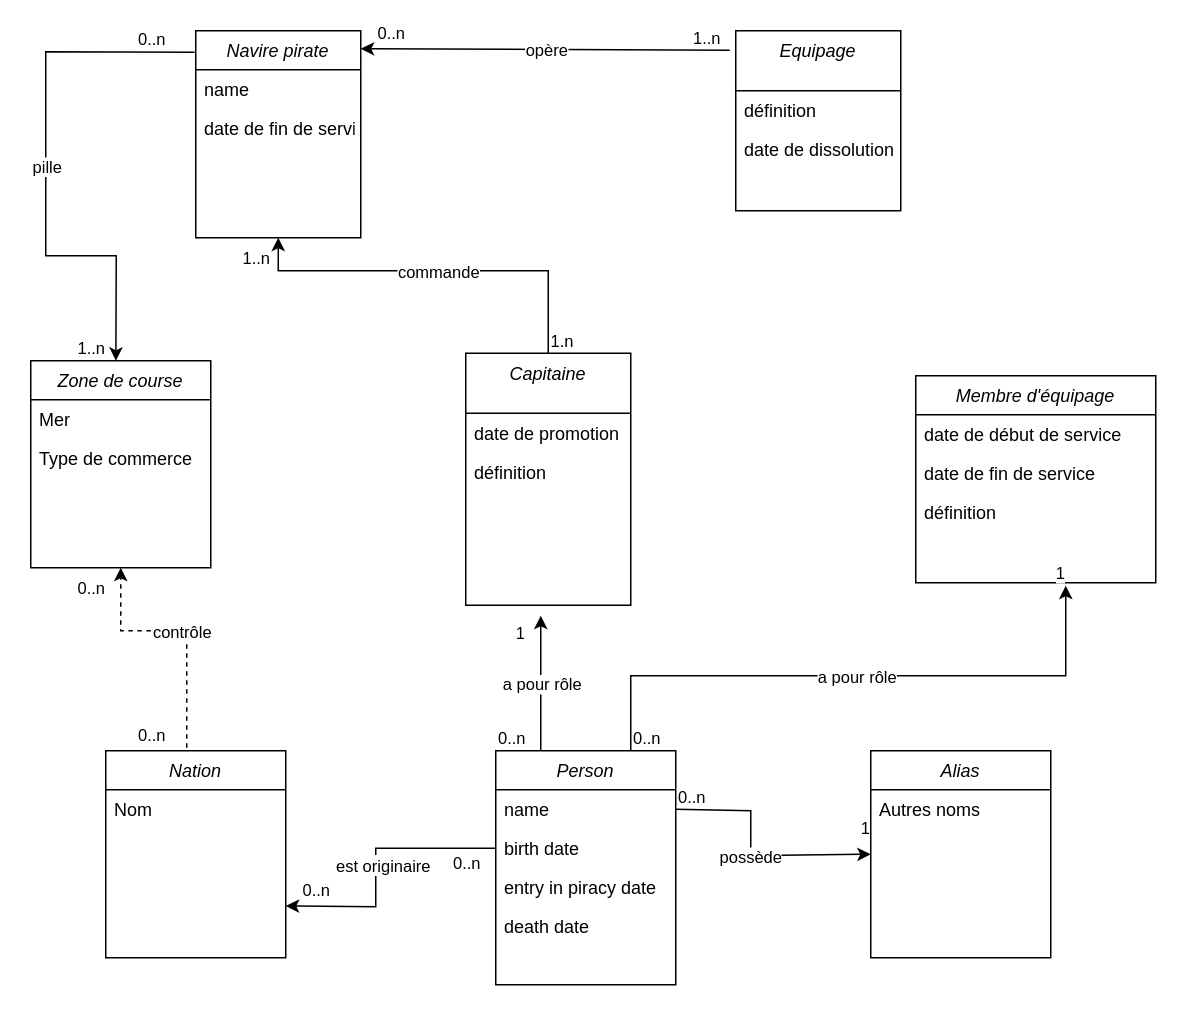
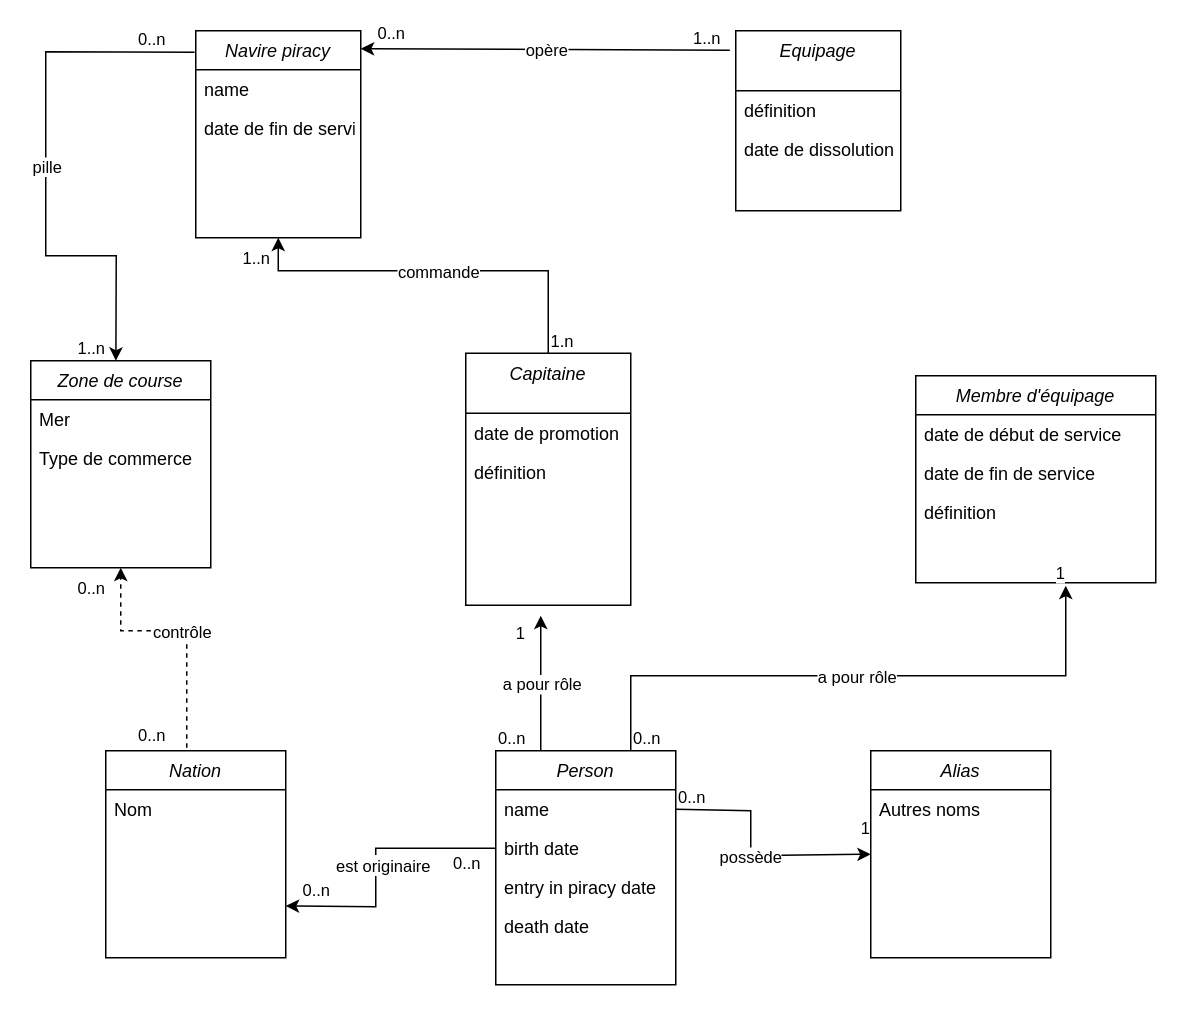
  <mxCell id="0" />
  <mxCell id="1" parent="0" />
  <mxCell id="2" value="Person" style="swimlane;fontStyle=2;align=center;verticalAlign=top;childLayout=stackLayout;horizontal=1;startSize=26;horizontalStack=0;resizeParent=1;resizeLast=0;collapsible=1;marginBottom=0;rounded=0;shadow=0;strokeWidth=1;" parent="1" vertex="1"><mxGeometry x="330" y="500" width="120" height="156" as="geometry"><mxRectangle x="230" y="140" width="160" height="26" as="alternateBounds" /></mxGeometry></mxCell>
  <mxCell id="3" value="name" style="text;align=left;verticalAlign=top;spacingLeft=4;spacingRight=4;overflow=hidden;rotatable=0;points=[[0,0.5],[1,0.5]];portConstraint=eastwest;" parent="2" vertex="1"><mxGeometry y="26" width="120" height="26" as="geometry" /></mxCell>
  <mxCell id="4" value="birth date" style="text;align=left;verticalAlign=top;spacingLeft=4;spacingRight=4;overflow=hidden;rotatable=0;points=[[0,0.5],[1,0.5]];portConstraint=eastwest;rounded=0;shadow=0;html=0;" parent="2" vertex="1"><mxGeometry y="52" width="120" height="26" as="geometry" /></mxCell>
  <mxCell id="5" value="entry in piracy date" style="text;align=left;verticalAlign=top;spacingLeft=4;spacingRight=4;overflow=hidden;rotatable=0;points=[[0,0.5],[1,0.5]];portConstraint=eastwest;rounded=0;shadow=0;html=0;" parent="2" vertex="1"><mxGeometry y="78" width="120" height="26" as="geometry" /></mxCell>
  <mxCell id="6" value="death date" style="text;align=left;verticalAlign=top;spacingLeft=4;spacingRight=4;overflow=hidden;rotatable=0;points=[[0,0.5],[1,0.5]];portConstraint=eastwest;rounded=0;shadow=0;html=0;" parent="2" vertex="1"><mxGeometry y="104" width="120" height="26" as="geometry" /></mxCell>
  <mxCell id="7" value="Membre d'équipage" style="swimlane;fontStyle=2;align=center;verticalAlign=top;childLayout=stackLayout;horizontal=1;startSize=26;horizontalStack=0;resizeParent=1;resizeLast=0;collapsible=1;marginBottom=0;rounded=0;shadow=0;strokeWidth=1;" parent="1" vertex="1"><mxGeometry x="610" y="250" width="160" height="138" as="geometry"><mxRectangle x="230" y="140" width="160" height="26" as="alternateBounds" /></mxGeometry></mxCell>
  <mxCell id="8" value="date de début de service" style="text;align=left;verticalAlign=top;spacingLeft=4;spacingRight=4;overflow=hidden;rotatable=0;points=[[0,0.5],[1,0.5]];portConstraint=eastwest;" parent="7" vertex="1"><mxGeometry y="26" width="160" height="26" as="geometry" /></mxCell>
  <mxCell id="9" value="date de fin de service" style="text;align=left;verticalAlign=top;spacingLeft=4;spacingRight=4;overflow=hidden;rotatable=0;points=[[0,0.5],[1,0.5]];portConstraint=eastwest;rounded=0;shadow=0;html=0;" parent="7" vertex="1"><mxGeometry y="52" width="160" height="26" as="geometry" /></mxCell>
  <mxCell id="10" value="définition" style="text;align=left;verticalAlign=top;spacingLeft=4;spacingRight=4;overflow=hidden;rotatable=0;points=[[0,0.5],[1,0.5]];portConstraint=eastwest;rounded=0;shadow=0;html=0;" parent="7" vertex="1"><mxGeometry y="78" width="160" height="26" as="geometry" /></mxCell>
  <mxCell id="11" value="Zone de course" style="swimlane;fontStyle=2;align=center;verticalAlign=top;childLayout=stackLayout;horizontal=1;startSize=26;horizontalStack=0;resizeParent=1;resizeLast=0;collapsible=1;marginBottom=0;rounded=0;shadow=0;strokeWidth=1;" parent="1" vertex="1"><mxGeometry x="20" y="240" width="120" height="138" as="geometry"><mxRectangle x="230" y="140" width="160" height="26" as="alternateBounds" /></mxGeometry></mxCell>
  <mxCell id="12" value="Mer" style="text;align=left;verticalAlign=top;spacingLeft=4;spacingRight=4;overflow=hidden;rotatable=0;points=[[0,0.5],[1,0.5]];portConstraint=eastwest;" parent="11" vertex="1"><mxGeometry y="26" width="120" height="26" as="geometry" /></mxCell>
  <mxCell id="13" value="Type de commerce" style="text;align=left;verticalAlign=top;spacingLeft=4;spacingRight=4;overflow=hidden;rotatable=0;points=[[0,0.5],[1,0.5]];portConstraint=eastwest;rounded=0;shadow=0;html=0;" parent="11" vertex="1"><mxGeometry y="52" width="120" height="26" as="geometry" /></mxCell>
  <mxCell id="14" value="Capitaine" style="swimlane;fontStyle=2;align=center;verticalAlign=top;childLayout=stackLayout;horizontal=1;startSize=40;horizontalStack=0;resizeParent=1;resizeLast=0;collapsible=1;marginBottom=0;rounded=0;shadow=0;strokeWidth=1;" parent="1" vertex="1"><mxGeometry x="310" y="235" width="110" height="168" as="geometry"><mxRectangle x="230" y="140" width="160" height="26" as="alternateBounds" /></mxGeometry></mxCell>
  <mxCell id="15" value="date de promotion" style="text;align=left;verticalAlign=top;spacingLeft=4;spacingRight=4;overflow=hidden;rotatable=0;points=[[0,0.5],[1,0.5]];portConstraint=eastwest;" parent="14" vertex="1"><mxGeometry y="40" width="110" height="26" as="geometry" /></mxCell>
  <mxCell id="16" value="" style="endArrow=classic;html=1;rounded=0;exitX=0.25;exitY=0;exitDx=0;exitDy=0;" parent="14" source="2" edge="1"><mxGeometry relative="1" as="geometry"><mxPoint x="-110" y="205" as="sourcePoint" /><mxPoint x="50" y="175" as="targetPoint" /></mxGeometry></mxCell>
  <mxCell id="17" value="a pour rôle" style="edgeLabel;resizable=0;html=1;align=center;verticalAlign=middle;" parent="16" connectable="0" vertex="1"><mxGeometry relative="1" as="geometry" /></mxCell>
  <mxCell id="18" value="0..n" style="edgeLabel;resizable=0;html=1;align=left;verticalAlign=bottom;" parent="16" connectable="0" vertex="1"><mxGeometry x="-1" relative="1" as="geometry"><mxPoint x="-30" as="offset" /></mxGeometry></mxCell>
  <mxCell id="19" value="1" style="edgeLabel;resizable=0;html=1;align=right;verticalAlign=bottom;" parent="16" connectable="0" vertex="1"><mxGeometry x="1" relative="1" as="geometry"><mxPoint x="-10" y="20" as="offset" /></mxGeometry></mxCell>
  <mxCell id="20" value="définition" style="text;align=left;verticalAlign=top;spacingLeft=4;spacingRight=4;overflow=hidden;rotatable=0;points=[[0,0.5],[1,0.5]];portConstraint=eastwest;" parent="14" vertex="1"><mxGeometry y="66" width="110" height="26" as="geometry" /></mxCell>
- <mxCell id="21" value="Navire pirate" style="swimlane;fontStyle=2;align=center;verticalAlign=top;childLayout=stackLayout;horizontal=1;startSize=26;horizontalStack=0;resizeParent=1;resizeLast=0;collapsible=1;marginBottom=0;rounded=0;shadow=0;strokeWidth=1;" parent="1" vertex="1"><mxGeometry x="130" y="20" width="110" height="138" as="geometry"><mxRectangle x="230" y="140" width="160" height="26" as="alternateBounds" /></mxGeometry></mxCell>
+ <mxCell id="21" value="Navire piracy" style="swimlane;fontStyle=2;align=center;verticalAlign=top;childLayout=stackLayout;horizontal=1;startSize=26;horizontalStack=0;resizeParent=1;resizeLast=0;collapsible=1;marginBottom=0;rounded=0;shadow=0;strokeWidth=1;" parent="1" vertex="1"><mxGeometry x="130" y="20" width="110" height="138" as="geometry"><mxRectangle x="230" y="140" width="160" height="26" as="alternateBounds" /></mxGeometry></mxCell>
  <mxCell id="22" value="name" style="text;align=left;verticalAlign=top;spacingLeft=4;spacingRight=4;overflow=hidden;rotatable=0;points=[[0,0.5],[1,0.5]];portConstraint=eastwest;" parent="21" vertex="1"><mxGeometry y="26" width="110" height="26" as="geometry" /></mxCell>
  <mxCell id="23" style="edgeStyle=elbowEdgeStyle;rounded=0;orthogonalLoop=1;jettySize=auto;elbow=vertical;html=1;exitX=0;exitY=0.5;exitDx=0;exitDy=0;" parent="21" edge="1"><mxGeometry relative="1" as="geometry"><mxPoint y="65" as="sourcePoint" /><mxPoint y="65" as="targetPoint" /></mxGeometry></mxCell>
  <mxCell id="24" value="date de fin de service" style="text;align=left;verticalAlign=top;spacingLeft=4;spacingRight=4;overflow=hidden;rotatable=0;points=[[0,0.5],[1,0.5]];portConstraint=eastwest;rounded=0;shadow=0;html=0;" parent="21" vertex="1"><mxGeometry y="52" width="110" height="26" as="geometry" /></mxCell>
  <mxCell id="25" value="Equipage" style="swimlane;fontStyle=2;align=center;verticalAlign=top;childLayout=stackLayout;horizontal=1;startSize=40;horizontalStack=0;resizeParent=1;resizeLast=0;collapsible=1;marginBottom=0;rounded=0;shadow=0;strokeWidth=1;" parent="1" vertex="1"><mxGeometry x="490" y="20" width="110" height="120" as="geometry"><mxRectangle x="230" y="140" width="160" height="26" as="alternateBounds" /></mxGeometry></mxCell>
  <mxCell id="26" value="définition" style="text;align=left;verticalAlign=top;spacingLeft=4;spacingRight=4;overflow=hidden;rotatable=0;points=[[0,0.5],[1,0.5]];portConstraint=eastwest;" parent="25" vertex="1"><mxGeometry y="40" width="110" height="26" as="geometry" /></mxCell>
  <mxCell id="27" value="date de dissolution" style="text;align=left;verticalAlign=top;spacingLeft=4;spacingRight=4;overflow=hidden;rotatable=0;points=[[0,0.5],[1,0.5]];portConstraint=eastwest;" parent="25" vertex="1"><mxGeometry y="66" width="110" height="26" as="geometry" /></mxCell>
  <mxCell id="28" value="" style="endArrow=classic;html=1;rounded=0;exitX=0.75;exitY=0;exitDx=0;exitDy=0;" parent="1" source="2" edge="1"><mxGeometry relative="1" as="geometry"><mxPoint x="420" y="430" as="sourcePoint" /><mxPoint x="710" y="390" as="targetPoint" /><Array as="points"><mxPoint x="420" y="450" /><mxPoint x="710" y="450" /></Array></mxGeometry></mxCell>
  <mxCell id="29" value="a pour rôle" style="edgeLabel;resizable=0;html=1;align=center;verticalAlign=middle;" parent="28" connectable="0" vertex="1"><mxGeometry relative="1" as="geometry" /></mxCell>
  <mxCell id="30" value="0..n" style="edgeLabel;resizable=0;html=1;align=left;verticalAlign=bottom;" parent="28" connectable="0" vertex="1"><mxGeometry x="-1" relative="1" as="geometry" /></mxCell>
  <mxCell id="31" value="1" style="edgeLabel;resizable=0;html=1;align=right;verticalAlign=bottom;" parent="28" connectable="0" vertex="1"><mxGeometry x="1" relative="1" as="geometry" /></mxCell>
  <mxCell id="32" value="" style="endArrow=classic;html=1;rounded=0;exitX=-0.036;exitY=0.108;exitDx=0;exitDy=0;exitPerimeter=0;entryX=1;entryY=0.087;entryDx=0;entryDy=0;entryPerimeter=0;" parent="1" source="25" target="21" edge="1"><mxGeometry relative="1" as="geometry"><mxPoint x="320" y="300" as="sourcePoint" /><mxPoint x="480" y="300" as="targetPoint" /></mxGeometry></mxCell>
  <mxCell id="33" value="opère" style="edgeLabel;resizable=0;html=1;align=center;verticalAlign=middle;" parent="32" connectable="0" vertex="1"><mxGeometry relative="1" as="geometry" /></mxCell>
  <mxCell id="34" value="1..n" style="edgeLabel;resizable=0;html=1;align=left;verticalAlign=bottom;" parent="32" connectable="0" vertex="1"><mxGeometry x="-1" relative="1" as="geometry"><mxPoint x="-26" as="offset" /></mxGeometry></mxCell>
  <mxCell id="35" value="0..n" style="edgeLabel;resizable=0;html=1;align=right;verticalAlign=bottom;" parent="32" connectable="0" vertex="1"><mxGeometry x="1" relative="1" as="geometry"><mxPoint x="30" y="-2" as="offset" /></mxGeometry></mxCell>
  <mxCell id="36" value="" style="endArrow=classic;html=1;rounded=0;exitX=0.5;exitY=0;exitDx=0;exitDy=0;entryX=0.5;entryY=1;entryDx=0;entryDy=0;" parent="1" source="14" target="21" edge="1"><mxGeometry relative="1" as="geometry"><mxPoint x="320" y="300" as="sourcePoint" /><mxPoint x="480" y="300" as="targetPoint" /><Array as="points"><mxPoint x="365" y="180" /><mxPoint x="185" y="180" /></Array></mxGeometry></mxCell>
  <mxCell id="37" value="commande" style="edgeLabel;resizable=0;html=1;align=center;verticalAlign=middle;" parent="36" connectable="0" vertex="1"><mxGeometry relative="1" as="geometry" /></mxCell>
  <mxCell id="38" value="1.n" style="edgeLabel;resizable=0;html=1;align=left;verticalAlign=bottom;" parent="36" connectable="0" vertex="1"><mxGeometry x="-1" relative="1" as="geometry" /></mxCell>
  <mxCell id="39" value="1..n" style="edgeLabel;resizable=0;html=1;align=right;verticalAlign=bottom;" parent="36" connectable="0" vertex="1"><mxGeometry x="1" relative="1" as="geometry"><mxPoint x="-5" y="22" as="offset" /></mxGeometry></mxCell>
  <mxCell id="40" value="" style="endArrow=classic;html=1;rounded=0;exitX=-0.007;exitY=0.104;exitDx=0;exitDy=0;exitPerimeter=0;entryX=0.473;entryY=0;entryDx=0;entryDy=0;entryPerimeter=0;" parent="1" source="21" target="11" edge="1"><mxGeometry relative="1" as="geometry"><mxPoint x="200" y="120" as="sourcePoint" /><mxPoint x="360" y="120" as="targetPoint" /><Array as="points"><mxPoint x="30" y="34" /><mxPoint x="30" y="170" /><mxPoint x="77" y="170" /></Array></mxGeometry></mxCell>
  <mxCell id="41" value="pille" style="edgeLabel;resizable=0;html=1;align=center;verticalAlign=middle;" parent="40" connectable="0" vertex="1"><mxGeometry relative="1" as="geometry" /></mxCell>
  <mxCell id="42" value="0..n" style="edgeLabel;resizable=0;html=1;align=left;verticalAlign=bottom;" parent="40" connectable="0" vertex="1"><mxGeometry x="-1" relative="1" as="geometry"><mxPoint x="-39" as="offset" /></mxGeometry></mxCell>
  <mxCell id="43" value="1..n" style="edgeLabel;resizable=0;html=1;align=right;verticalAlign=bottom;" parent="40" connectable="0" vertex="1"><mxGeometry x="1" relative="1" as="geometry"><mxPoint x="-7" as="offset" /></mxGeometry></mxCell>
  <mxCell id="44" value="Nation" style="swimlane;fontStyle=2;align=center;verticalAlign=top;childLayout=stackLayout;horizontal=1;startSize=26;horizontalStack=0;resizeParent=1;resizeLast=0;collapsible=1;marginBottom=0;rounded=0;shadow=0;strokeWidth=1;" parent="1" vertex="1"><mxGeometry x="70" y="500" width="120" height="138" as="geometry"><mxRectangle x="230" y="140" width="160" height="26" as="alternateBounds" /></mxGeometry></mxCell>
  <mxCell id="45" value="Nom" style="text;align=left;verticalAlign=top;spacingLeft=4;spacingRight=4;overflow=hidden;rotatable=0;points=[[0,0.5],[1,0.5]];portConstraint=eastwest;" parent="44" vertex="1"><mxGeometry y="26" width="120" height="26" as="geometry" /></mxCell>
  <mxCell id="46" value="" style="endArrow=classic;html=1;rounded=0;exitX=0.45;exitY=-0.014;exitDx=0;exitDy=0;exitPerimeter=0;entryX=0.5;entryY=1;entryDx=0;entryDy=0;dashed=1;" parent="1" source="44" target="11" edge="1"><mxGeometry relative="1" as="geometry"><mxPoint x="320" y="370" as="sourcePoint" /><mxPoint x="480" y="370" as="targetPoint" /><Array as="points"><mxPoint x="124" y="420" /><mxPoint x="80" y="420" /></Array></mxGeometry></mxCell>
  <mxCell id="47" value="contrôle" style="edgeLabel;resizable=0;html=1;align=center;verticalAlign=middle;" parent="46" connectable="0" vertex="1"><mxGeometry relative="1" as="geometry" /></mxCell>
  <mxCell id="48" value="0..n" style="edgeLabel;resizable=0;html=1;align=left;verticalAlign=bottom;" parent="46" connectable="0" vertex="1"><mxGeometry x="-1" relative="1" as="geometry"><mxPoint x="-34" as="offset" /></mxGeometry></mxCell>
  <mxCell id="49" value="0..n" style="edgeLabel;resizable=0;html=1;align=right;verticalAlign=bottom;" parent="46" connectable="0" vertex="1"><mxGeometry x="1" relative="1" as="geometry"><mxPoint x="-10" y="22" as="offset" /></mxGeometry></mxCell>
  <mxCell id="50" value="" style="endArrow=classic;html=1;rounded=0;exitX=0;exitY=0.5;exitDx=0;exitDy=0;entryX=1;entryY=0.75;entryDx=0;entryDy=0;" parent="1" source="4" target="44" edge="1"><mxGeometry relative="1" as="geometry"><mxPoint x="330" y="640" as="sourcePoint" /><mxPoint x="190" y="590" as="targetPoint" /><Array as="points"><mxPoint x="250" y="565" /><mxPoint x="250" y="604" /></Array></mxGeometry></mxCell>
  <mxCell id="51" value="a" style="edgeLabel;resizable=0;html=1;align=center;verticalAlign=middle;" parent="50" connectable="0" vertex="1"><mxGeometry relative="1" as="geometry" /></mxCell>
  <mxCell id="52" value="0..n" style="edgeLabel;resizable=0;html=1;align=left;verticalAlign=bottom;" parent="50" connectable="0" vertex="1"><mxGeometry x="-1" relative="1" as="geometry"><mxPoint x="-30" y="18" as="offset" /></mxGeometry></mxCell>
  <mxCell id="53" value="0..n" style="edgeLabel;resizable=0;html=1;align=right;verticalAlign=bottom;" parent="50" connectable="0" vertex="1"><mxGeometry x="1" relative="1" as="geometry"><mxPoint x="30" y="-3" as="offset" /></mxGeometry></mxCell>
  <mxCell id="54" value="est originaire" style="edgeLabel;html=1;align=center;verticalAlign=middle;resizable=0;points=[];" parent="50" vertex="1" connectable="0"><mxGeometry x="0.017" y="4" relative="1" as="geometry"><mxPoint as="offset" /></mxGeometry></mxCell>
  <mxCell id="55" value="Alias" style="swimlane;fontStyle=2;align=center;verticalAlign=top;childLayout=stackLayout;horizontal=1;startSize=26;horizontalStack=0;resizeParent=1;resizeLast=0;collapsible=1;marginBottom=0;rounded=0;shadow=0;strokeWidth=1;" parent="1" vertex="1"><mxGeometry x="580" y="500" width="120" height="138" as="geometry"><mxRectangle x="230" y="140" width="160" height="26" as="alternateBounds" /></mxGeometry></mxCell>
  <mxCell id="56" value="Autres noms" style="text;align=left;verticalAlign=top;spacingLeft=4;spacingRight=4;overflow=hidden;rotatable=0;points=[[0,0.5],[1,0.5]];portConstraint=eastwest;" parent="55" vertex="1"><mxGeometry y="26" width="120" height="26" as="geometry" /></mxCell>
  <mxCell id="57" value="" style="endArrow=classic;html=1;rounded=0;exitX=1;exitY=0.5;exitDx=0;exitDy=0;entryX=0;entryY=0.5;entryDx=0;entryDy=0;" parent="1" source="3" target="55" edge="1"><mxGeometry relative="1" as="geometry"><mxPoint x="500" y="590" as="sourcePoint" /><mxPoint x="660" y="590" as="targetPoint" /><Array as="points"><mxPoint x="500" y="540" /><mxPoint x="500" y="570" /></Array></mxGeometry></mxCell>
  <mxCell id="58" value="possède" style="edgeLabel;resizable=0;html=1;align=center;verticalAlign=middle;" parent="57" connectable="0" vertex="1"><mxGeometry relative="1" as="geometry" /></mxCell>
  <mxCell id="59" value="0..n" style="edgeLabel;resizable=0;html=1;align=left;verticalAlign=bottom;" parent="57" connectable="0" vertex="1"><mxGeometry x="-1" relative="1" as="geometry" /></mxCell>
  <mxCell id="60" value="1" style="edgeLabel;resizable=0;html=1;align=right;verticalAlign=bottom;" parent="57" connectable="0" vertex="1"><mxGeometry x="1" relative="1" as="geometry"><mxPoint y="-9" as="offset" /></mxGeometry></mxCell>
